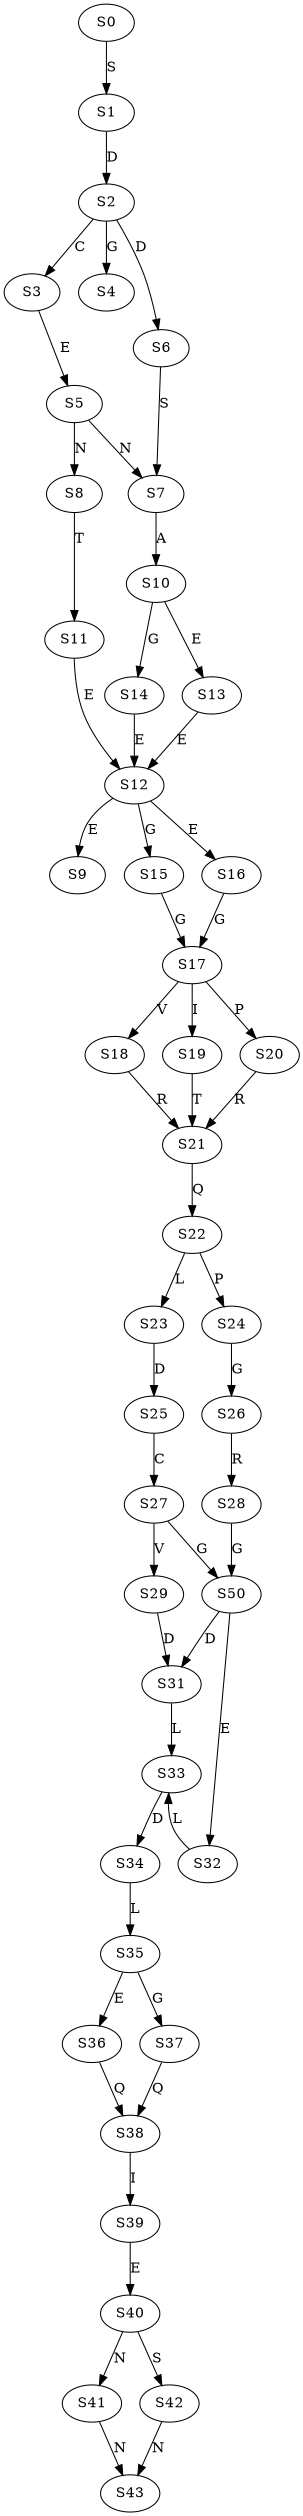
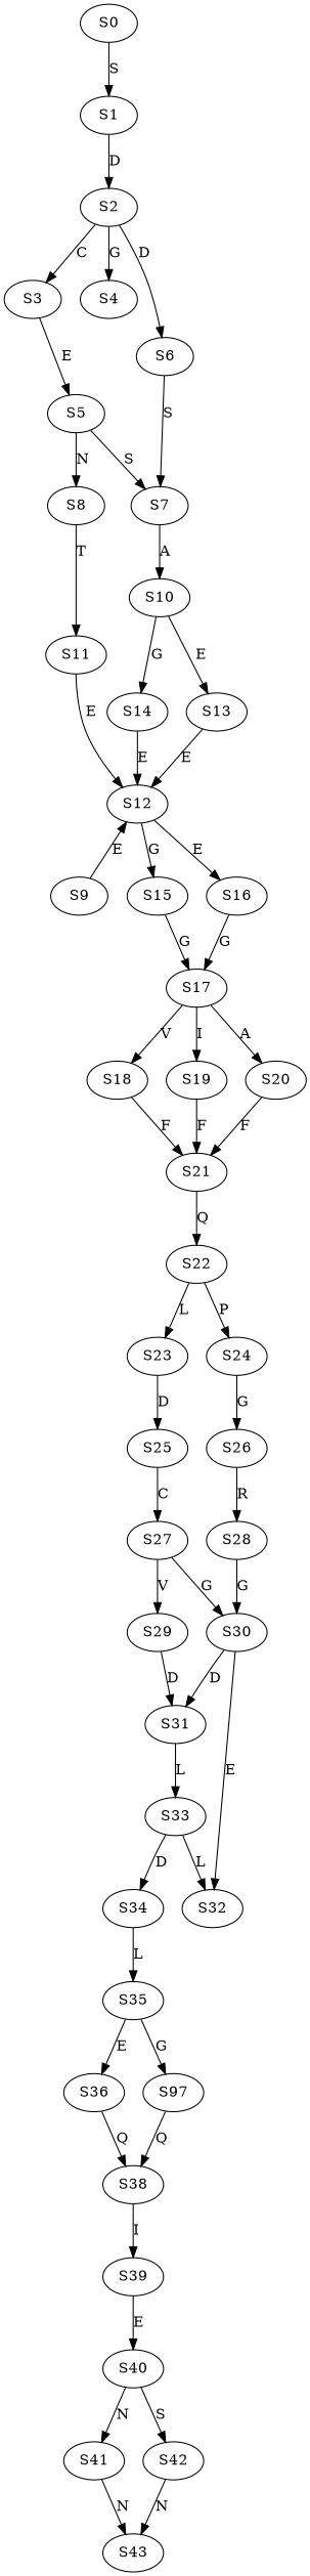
  strict digraph {
    S0
    S1
    S2
    S3
    S4
    S6
    S5
    S7
    S8
    S10
    S11
    S9
    S12
    S13
    S14
    S15
    S16
    S17
    S18
    S19
    S20
    S21
    S22
    S23
    S24
    S25
    S26
    S27
    S28
    S29
-   S30 [label=S50]
+   S30
    S31
    S32
    S33
    S34
    S35
    S36
-   S37
+   S37 [label=S97]
    S38
    S39
    S40
    S41
    S42
    S43
    S0 -> S1 [label=S]
    S1 -> S2 [label=D]
    S2 -> S3 [label=C]
    S2 -> S4 [label=G]
    S2 -> S6 [label=D]
    S3 -> S5 [label=E]
    S6 -> S7 [label=S]
-   S5 -> S7 [label=N]
+   S5 -> S7 [label=S]
    S5 -> S8 [label=N]
    S7 -> S10 [label=A]
    S8 -> S11 [label=T]
    S10 -> S13 [label=E]
    S10 -> S14 [label=G]
    S11 -> S12 [label=E]
-   S12 -> S9 [label=E]
+   S9 -> S12 [label=E]
    S12 -> S15 [label=G]
    S12 -> S16 [label=E]
    S13 -> S12 [label=E]
    S14 -> S12 [label=E]
    S15 -> S17 [label=G]
    S16 -> S17 [label=G]
    S17 -> S18 [label=V]
    S17 -> S19 [label=I]
-   S17 -> S20 [label=P]
-   S18 -> S21 [label=R]
-   S19 -> S21 [label=T]
-   S20 -> S21 [label=R]
+   S17 -> S20 [label=A]
+   S18 -> S21 [label=F]
+   S19 -> S21 [label=F]
+   S20 -> S21 [label=F]
    S21 -> S22 [label=Q]
    S22 -> S23 [label=L]
    S22 -> S24 [label=P]
    S23 -> S25 [label=D]
    S24 -> S26 [label=G]
    S25 -> S27 [label=C]
    S26 -> S28 [label=R]
    S27 -> S29 [label=V]
    S27 -> S30 [label=G]
    S28 -> S30 [label=G]
    S29 -> S31 [label=D]
    S30 -> S31 [label=D]
    S30 -> S32 [label=E]
    S31 -> S33 [label=L]
-   S32 -> S33 [label=L]
+   S33 -> S32 [label=L]
    S33 -> S34 [label=D]
    S34 -> S35 [label=L]
    S35 -> S36 [label=E]
    S35 -> S37 [label=G]
    S36 -> S38 [label=Q]
    S37 -> S38 [label=Q]
    S38 -> S39 [label=I]
    S39 -> S40 [label=E]
    S40 -> S41 [label=N]
    S40 -> S42 [label=S]
    S41 -> S43 [label=N]
    S42 -> S43 [label=N]
  }
